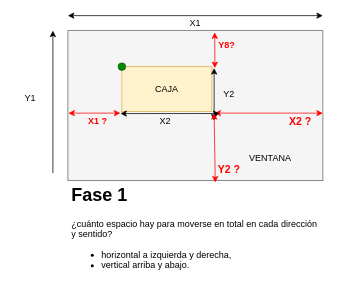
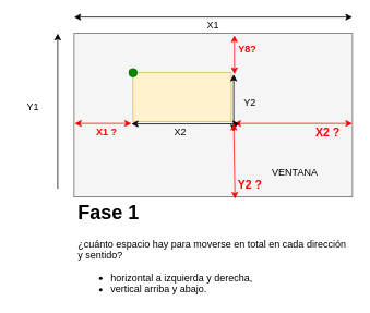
  <mxCell id="0" />
  <mxCell id="1" parent="0" />
  <mxCell id="2" value="&lt;h1&gt;Fase 1&lt;/h1&gt;&lt;p&gt;¿cuánto espacio hay para moverse en total en cada dirección y sentido?&lt;/p&gt;&lt;p&gt;&lt;ul&gt;&lt;li&gt;horizontal a izquierda y derecha,&lt;/li&gt;&lt;li&gt;vertical arriba y abajo.&lt;/li&gt;&lt;/ul&gt;&lt;/p&gt;" style="text;html=1;strokeColor=none;fillColor=none;spacing=5;spacingTop=-20;whiteSpace=wrap;overflow=hidden;rounded=0;" vertex="1" parent="1"><mxGeometry x="90" y="240" width="340" height="120" as="geometry" /></mxCell>
  <mxCell id="3" value="" style="group" vertex="1" connectable="0" parent="1"><mxGeometry x="90" y="40" width="340" height="250" as="geometry" /></mxCell>
  <mxCell id="4" value="" style="rounded=0;whiteSpace=wrap;html=1;fillColor=#f5f5f5;strokeColor=#666666;fontColor=#333333;" vertex="1" parent="3"><mxGeometry width="340" height="200" as="geometry" /></mxCell>
  <mxCell id="5" value="VENTANA" style="text;html=1;strokeColor=none;fillColor=none;align=center;verticalAlign=middle;whiteSpace=wrap;rounded=0;" vertex="1" parent="3"><mxGeometry x="250" y="160" width="40" height="20" as="geometry" /></mxCell>
  <mxCell id="6" value="&lt;font color=&quot;#ff0000&quot; size=&quot;1&quot;&gt;&lt;b style=&quot;font-size: 14px&quot;&gt;X2 ?&lt;/b&gt;&lt;/font&gt;" style="text;html=1;strokeColor=none;fillColor=none;align=center;verticalAlign=middle;whiteSpace=wrap;rounded=0;" vertex="1" parent="3"><mxGeometry x="290" y="110.5" width="40" height="20" as="geometry" /></mxCell>
  <mxCell id="7" value="X2" style="text;html=1;strokeColor=none;fillColor=none;align=center;verticalAlign=middle;whiteSpace=wrap;rounded=0;" vertex="1" parent="3"><mxGeometry x="110" y="110.5" width="40" height="20" as="geometry" /></mxCell>
  <mxCell id="8" value="" style="endArrow=classic;startArrow=classic;html=1;strokeColor=#FF0000;" edge="1" parent="3"><mxGeometry width="50" height="50" relative="1" as="geometry"><mxPoint x="195.522" y="110" as="sourcePoint" /><mxPoint x="340" y="110" as="targetPoint" /></mxGeometry></mxCell>
  <mxCell id="9" value="Y2" style="text;html=1;strokeColor=none;fillColor=none;align=center;verticalAlign=middle;whiteSpace=wrap;rounded=0;" vertex="1" parent="3"><mxGeometry x="195" y="70" width="40" height="30" as="geometry" /></mxCell>
  <mxCell id="10" value="" style="group" vertex="1" connectable="0" parent="3"><mxGeometry x="72" y="48" width="120" height="60" as="geometry" /></mxCell>
  <mxCell id="11" value="" style="rounded=0;whiteSpace=wrap;html=1;fillColor=#fff2cc;strokeColor=#d6b656;" vertex="1" parent="10"><mxGeometry width="120" height="60" as="geometry" /></mxCell>
- <mxCell id="12" value="CAJA" style="text;html=1;strokeColor=none;fillColor=none;align=center;verticalAlign=middle;whiteSpace=wrap;rounded=0;" vertex="1" parent="10"><mxGeometry x="40" y="20" width="40" height="20" as="geometry" /></mxCell>
  <mxCell id="13" value="" style="ellipse;whiteSpace=wrap;html=1;fillColor=#008a00;strokeColor=#005700;fontColor=#ffffff;" vertex="1" parent="10"><mxGeometry x="-5" y="-5" width="10" height="10" as="geometry" /></mxCell>
  <mxCell id="14" value="" style="endArrow=classic;startArrow=classic;html=1;exitX=0.206;exitY=0.553;exitDx=0;exitDy=0;exitPerimeter=0;" edge="1" parent="3" source="4"><mxGeometry width="50" height="50" relative="1" as="geometry"><mxPoint x="120" y="110" as="sourcePoint" /><mxPoint x="202.09" y="110.5" as="targetPoint" /></mxGeometry></mxCell>
  <mxCell id="15" value="" style="group" vertex="1" connectable="0" parent="3"><mxGeometry x="195" y="50" width="40" height="200" as="geometry" /></mxCell>
  <mxCell id="16" value="" style="endArrow=classic;startArrow=classic;html=1;" edge="1" parent="15"><mxGeometry width="50" height="50" relative="1" as="geometry"><mxPoint y="70" as="sourcePoint" /><mxPoint as="targetPoint" /><Array as="points" /></mxGeometry></mxCell>
  <mxCell id="17" value="" style="endArrow=classic;startArrow=classic;html=1;strokeColor=#FF0000;exitX=0.578;exitY=1.012;exitDx=0;exitDy=0;exitPerimeter=0;" edge="1" parent="15" source="4"><mxGeometry width="50" height="50" relative="1" as="geometry"><mxPoint y="210" as="sourcePoint" /><mxPoint y="60" as="targetPoint" /></mxGeometry></mxCell>
  <mxCell id="18" value="&lt;font color=&quot;#ff0000&quot; size=&quot;1&quot;&gt;&lt;b style=&quot;font-size: 14px&quot;&gt;Y2 ?&lt;/b&gt;&lt;/font&gt;" style="text;html=1;strokeColor=none;fillColor=none;align=center;verticalAlign=middle;whiteSpace=wrap;rounded=0;" vertex="1" parent="15"><mxGeometry y="110" width="40" height="50" as="geometry" /></mxCell>
  <mxCell id="19" value="&lt;font color=&quot;#ff0000&quot;&gt;&lt;b&gt;X1 ?&lt;/b&gt;&lt;/font&gt;" style="text;html=1;strokeColor=none;fillColor=none;align=center;verticalAlign=middle;whiteSpace=wrap;rounded=0;" vertex="1" parent="3"><mxGeometry x="20" y="110.5" width="40" height="20" as="geometry" /></mxCell>
  <mxCell id="20" value="&lt;font color=&quot;#ff0000&quot;&gt;&lt;b&gt;Y8?&lt;/b&gt;&lt;/font&gt;" style="text;html=1;strokeColor=none;fillColor=none;align=center;verticalAlign=middle;whiteSpace=wrap;rounded=0;" vertex="1" parent="3"><mxGeometry x="192" y="10" width="40" height="20" as="geometry" /></mxCell>
  <mxCell id="21" value="" style="endArrow=classic;startArrow=classic;html=1;" edge="1" parent="1"><mxGeometry width="50" height="50" relative="1" as="geometry"><mxPoint x="90" y="20" as="sourcePoint" /><mxPoint x="430" y="20" as="targetPoint" /></mxGeometry></mxCell>
  <mxCell id="22" value="" style="endArrow=classic;html=1;" edge="1" parent="1"><mxGeometry width="50" height="50" relative="1" as="geometry"><mxPoint x="70" y="230" as="sourcePoint" /><mxPoint x="70" y="40" as="targetPoint" /></mxGeometry></mxCell>
  <mxCell id="23" value="X1" style="text;html=1;strokeColor=none;fillColor=none;align=center;verticalAlign=middle;whiteSpace=wrap;rounded=0;" vertex="1" parent="1"><mxGeometry x="240" y="20" width="40" height="20" as="geometry" /></mxCell>
  <mxCell id="24" value="Y1" style="text;html=1;strokeColor=none;fillColor=none;align=center;verticalAlign=middle;whiteSpace=wrap;rounded=0;" vertex="1" parent="1"><mxGeometry x="20" y="120" width="40" height="20" as="geometry" /></mxCell>
  <mxCell id="25" value="" style="endArrow=classic;startArrow=classic;html=1;strokeColor=#FF0000;exitX=0.002;exitY=0.55;exitDx=0;exitDy=0;exitPerimeter=0;" edge="1" parent="1" source="4"><mxGeometry width="50" height="50" relative="1" as="geometry"><mxPoint x="-30" y="210" as="sourcePoint" /><mxPoint x="160" y="150" as="targetPoint" /></mxGeometry></mxCell>
  <mxCell id="26" value="" style="endArrow=classic;startArrow=classic;html=1;strokeColor=#FF0000;exitX=0.576;exitY=0.012;exitDx=0;exitDy=0;exitPerimeter=0;" edge="1" parent="1" source="4"><mxGeometry width="50" height="50" relative="1" as="geometry"><mxPoint x="230" y="220" as="sourcePoint" /><mxPoint x="286" y="90" as="targetPoint" /></mxGeometry></mxCell>
